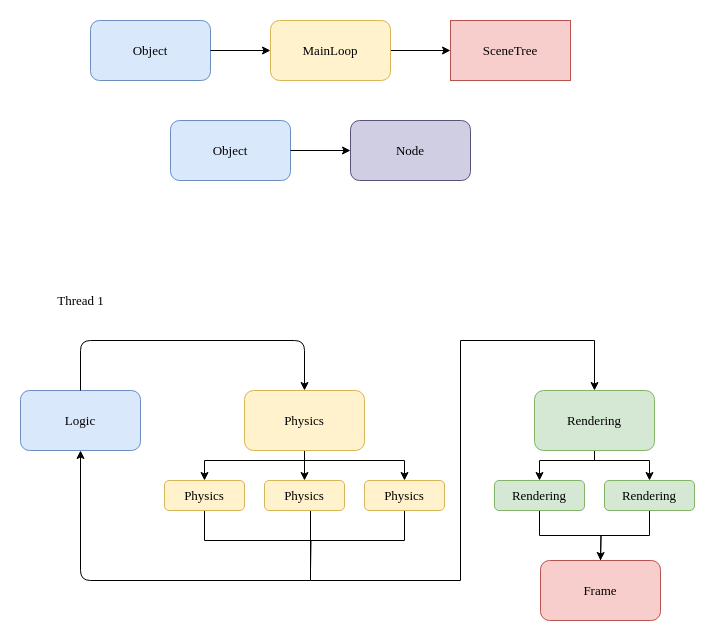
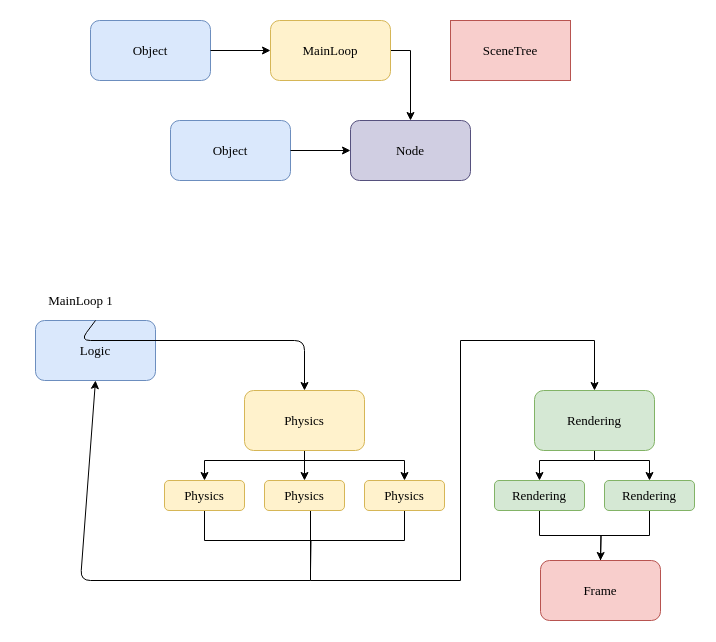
  <mxCell id="0" />
  <mxCell id="1" parent="0" />
  <mxCell id="2" value="Object" style="rounded=1;whiteSpace=wrap;html=1;fillColor=#dae8fc;strokeColor=#6c8ebf;fontStyle=0;fontFamily=Garamond;fontSize=13;" vertex="1" parent="1"><mxGeometry x="90" y="20" width="120" height="60" as="geometry" /></mxCell>
- <mxCell id="3" style="edgeStyle=orthogonalEdgeStyle;rounded=0;orthogonalLoop=1;jettySize=auto;html=1;exitX=1;exitY=0.5;exitDx=0;exitDy=0;entryX=0;entryY=0.5;entryDx=0;entryDy=0;fontStyle=0;fontFamily=Lucida Console;fontSize=13;" edge="1" parent="1" source="4" target="5"><mxGeometry relative="1" as="geometry" /></mxCell>
+ <mxCell id="3" style="edgeStyle=orthogonalEdgeStyle;rounded=0;orthogonalLoop=1;jettySize=auto;html=1;exitX=1;exitY=0.5;exitDx=0;exitDy=0;fontStyle=0;fontFamily=Lucida Console;fontSize=13;" edge="1" parent="1" source="4" target="8"><mxGeometry relative="1" as="geometry" /></mxCell>
  <mxCell id="4" value="MainLoop" style="rounded=1;whiteSpace=wrap;html=1;fillColor=#fff2cc;strokeColor=#d6b656;fontStyle=0;fontFamily=Lucida Console;fontSize=13;" vertex="1" parent="1"><mxGeometry x="270" y="20" width="120" height="60" as="geometry" /></mxCell>
  <mxCell id="5" value="SceneTree" style="whiteSpace=wrap;html=1;fillColor=#f8cecc;strokeColor=#b85450;fontStyle=0;fontFamily=Lucida Console;fontSize=13;rounded=0;" vertex="1" parent="1"><mxGeometry x="450" y="20" width="120" height="60" as="geometry" /></mxCell>
  <mxCell id="6" value="" style="endArrow=classic;html=1;exitX=1;exitY=0.5;exitDx=0;exitDy=0;fontStyle=0;fontFamily=Lucida Console;fontSize=13;" edge="1" parent="1" source="2" target="4"><mxGeometry width="50" height="50" relative="1" as="geometry"><mxPoint x="410" y="120" as="sourcePoint" /><mxPoint x="460" y="70" as="targetPoint" /></mxGeometry></mxCell>
  <mxCell id="7" value="Object" style="rounded=1;whiteSpace=wrap;html=1;fillColor=#dae8fc;strokeColor=#6c8ebf;fontStyle=0;fontFamily=Garamond;fontSize=13;" vertex="1" parent="1"><mxGeometry x="170" y="120" width="120" height="60" as="geometry" /></mxCell>
  <mxCell id="8" value="Node" style="rounded=1;whiteSpace=wrap;html=1;fillColor=#d0cee2;strokeColor=#56517e;fontStyle=0;fontFamily=Lucida Console;fontSize=13;" vertex="1" parent="1"><mxGeometry x="350" y="120" width="120" height="60" as="geometry" /></mxCell>
  <mxCell id="9" value="" style="endArrow=classic;html=1;exitX=1;exitY=0.5;exitDx=0;exitDy=0;fontStyle=0;fontFamily=Lucida Console;fontSize=13;" edge="1" parent="1" source="7" target="8"><mxGeometry width="50" height="50" relative="1" as="geometry"><mxPoint x="490" y="220" as="sourcePoint" /><mxPoint x="540" y="170" as="targetPoint" /></mxGeometry></mxCell>
- <mxCell id="10" value="Logic" style="rounded=1;whiteSpace=wrap;html=1;fontFamily=Lucida Console;fontSize=13;fillColor=#dae8fc;strokeColor=#6c8ebf;" vertex="1" parent="1"><mxGeometry x="20" y="390" width="120" height="60" as="geometry" /></mxCell>
+ <mxCell id="10" value="Logic" style="rounded=1;whiteSpace=wrap;html=1;fontFamily=Lucida Console;fontSize=13;fillColor=#dae8fc;strokeColor=#6c8ebf;" vertex="1" parent="1"><mxGeometry x="35" y="320" width="120" height="60" as="geometry" /></mxCell>
  <mxCell id="11" style="edgeStyle=orthogonalEdgeStyle;rounded=0;orthogonalLoop=1;jettySize=auto;html=1;exitX=0.5;exitY=1;exitDx=0;exitDy=0;entryX=0.5;entryY=0;entryDx=0;entryDy=0;fontFamily=Lucida Console;fontSize=13;" edge="1" parent="1" source="14" target="16"><mxGeometry relative="1" as="geometry"><Array as="points"><mxPoint x="304" y="460" /><mxPoint x="204" y="460" /></Array></mxGeometry></mxCell>
  <mxCell id="12" style="edgeStyle=orthogonalEdgeStyle;rounded=0;orthogonalLoop=1;jettySize=auto;html=1;exitX=0.5;exitY=1;exitDx=0;exitDy=0;entryX=0.5;entryY=0;entryDx=0;entryDy=0;fontFamily=Lucida Console;fontSize=13;" edge="1" parent="1" source="14" target="18"><mxGeometry relative="1" as="geometry" /></mxCell>
  <mxCell id="13" style="edgeStyle=orthogonalEdgeStyle;rounded=0;orthogonalLoop=1;jettySize=auto;html=1;exitX=0.5;exitY=1;exitDx=0;exitDy=0;entryX=0.5;entryY=0;entryDx=0;entryDy=0;fontFamily=Lucida Console;fontSize=13;" edge="1" parent="1" source="14" target="20"><mxGeometry relative="1" as="geometry"><Array as="points"><mxPoint x="304" y="460" /><mxPoint x="404" y="460" /></Array></mxGeometry></mxCell>
  <mxCell id="14" value="Physics" style="rounded=1;whiteSpace=wrap;html=1;fontFamily=Lucida Console;fontSize=13;fillColor=#fff2cc;strokeColor=#d6b656;" vertex="1" parent="1"><mxGeometry x="244" y="390" width="120" height="60" as="geometry" /></mxCell>
  <mxCell id="15" style="edgeStyle=orthogonalEdgeStyle;rounded=0;orthogonalLoop=1;jettySize=auto;html=1;exitX=0.5;exitY=1;exitDx=0;exitDy=0;fontFamily=Lucida Console;fontSize=13;endArrow=none;endFill=0;" edge="1" parent="1" source="16"><mxGeometry relative="1" as="geometry"><mxPoint x="310" y="570" as="targetPoint" /></mxGeometry></mxCell>
  <mxCell id="16" value="Physics" style="rounded=1;whiteSpace=wrap;html=1;fontFamily=Lucida Console;fontSize=13;fillColor=#fff2cc;strokeColor=#d6b656;" vertex="1" parent="1"><mxGeometry x="164" y="480" width="80" height="30" as="geometry" /></mxCell>
  <mxCell id="17" style="edgeStyle=orthogonalEdgeStyle;rounded=0;orthogonalLoop=1;jettySize=auto;html=1;exitX=0.5;exitY=1;exitDx=0;exitDy=0;fontFamily=Lucida Console;fontSize=13;endArrow=none;endFill=0;" edge="1" parent="1" source="18"><mxGeometry relative="1" as="geometry"><mxPoint x="310" y="540" as="targetPoint" /></mxGeometry></mxCell>
  <mxCell id="18" value="Physics" style="rounded=1;whiteSpace=wrap;html=1;fontFamily=Lucida Console;fontSize=13;fillColor=#fff2cc;strokeColor=#d6b656;" vertex="1" parent="1"><mxGeometry x="264" y="480" width="80" height="30" as="geometry" /></mxCell>
  <mxCell id="19" style="edgeStyle=orthogonalEdgeStyle;rounded=0;orthogonalLoop=1;jettySize=auto;html=1;exitX=0.5;exitY=1;exitDx=0;exitDy=0;fontFamily=Lucida Console;fontSize=13;entryX=0.5;entryY=0;entryDx=0;entryDy=0;" edge="1" parent="1" source="20" target="23"><mxGeometry relative="1" as="geometry"><mxPoint x="310" y="580" as="targetPoint" /><Array as="points"><mxPoint x="404" y="540" /><mxPoint x="310" y="540" /><mxPoint x="310" y="580" /><mxPoint x="460" y="580" /><mxPoint x="460" y="340" /><mxPoint x="594" y="340" /></Array></mxGeometry></mxCell>
  <mxCell id="20" value="Physics" style="rounded=1;whiteSpace=wrap;html=1;fontFamily=Lucida Console;fontSize=13;fillColor=#fff2cc;strokeColor=#d6b656;" vertex="1" parent="1"><mxGeometry x="364" y="480" width="80" height="30" as="geometry" /></mxCell>
  <mxCell id="21" style="edgeStyle=orthogonalEdgeStyle;rounded=0;orthogonalLoop=1;jettySize=auto;html=1;exitX=0.5;exitY=1;exitDx=0;exitDy=0;entryX=0.5;entryY=0;entryDx=0;entryDy=0;fontFamily=Lucida Console;fontSize=13;endArrow=classic;endFill=1;" edge="1" parent="1" source="23" target="25"><mxGeometry relative="1" as="geometry"><Array as="points"><mxPoint x="594" y="460" /><mxPoint x="539" y="460" /></Array></mxGeometry></mxCell>
  <mxCell id="22" style="edgeStyle=orthogonalEdgeStyle;rounded=0;orthogonalLoop=1;jettySize=auto;html=1;exitX=0.5;exitY=1;exitDx=0;exitDy=0;entryX=0.5;entryY=0;entryDx=0;entryDy=0;fontFamily=Lucida Console;fontSize=13;endArrow=classic;endFill=1;" edge="1" parent="1" source="23" target="27"><mxGeometry relative="1" as="geometry"><Array as="points"><mxPoint x="594" y="460" /><mxPoint x="649" y="460" /></Array></mxGeometry></mxCell>
  <mxCell id="23" value="Rendering" style="rounded=1;whiteSpace=wrap;html=1;fontFamily=Lucida Console;fontSize=13;fillColor=#d5e8d4;strokeColor=#82b366;" vertex="1" parent="1"><mxGeometry x="534" y="390" width="120" height="60" as="geometry" /></mxCell>
  <mxCell id="24" style="edgeStyle=orthogonalEdgeStyle;rounded=0;orthogonalLoop=1;jettySize=auto;html=1;exitX=0.5;exitY=1;exitDx=0;exitDy=0;fontFamily=Lucida Console;fontSize=13;endArrow=none;endFill=0;" edge="1" parent="1" source="25"><mxGeometry relative="1" as="geometry"><mxPoint x="600" y="560" as="targetPoint" /></mxGeometry></mxCell>
  <mxCell id="25" value="Rendering" style="rounded=1;whiteSpace=wrap;html=1;fontFamily=Lucida Console;fontSize=13;fillColor=#d5e8d4;strokeColor=#82b366;" vertex="1" parent="1"><mxGeometry x="494" y="480" width="90" height="30" as="geometry" /></mxCell>
  <mxCell id="26" style="edgeStyle=orthogonalEdgeStyle;rounded=0;orthogonalLoop=1;jettySize=auto;html=1;exitX=0.5;exitY=1;exitDx=0;exitDy=0;fontFamily=Lucida Console;fontSize=13;endArrow=classic;endFill=1;" edge="1" parent="1" source="27"><mxGeometry relative="1" as="geometry"><mxPoint x="600" y="560" as="targetPoint" /></mxGeometry></mxCell>
  <mxCell id="27" value="Rendering" style="rounded=1;whiteSpace=wrap;html=1;fontFamily=Lucida Console;fontSize=13;fillColor=#d5e8d4;strokeColor=#82b366;" vertex="1" parent="1"><mxGeometry x="604" y="480" width="90" height="30" as="geometry" /></mxCell>
  <mxCell id="28" value="" style="endArrow=classic;html=1;fontFamily=Lucida Console;fontSize=13;exitX=0.5;exitY=0;exitDx=0;exitDy=0;entryX=0.5;entryY=0;entryDx=0;entryDy=0;" edge="1" parent="1" source="10" target="14"><mxGeometry width="50" height="50" relative="1" as="geometry"><mxPoint x="320" y="480" as="sourcePoint" /><mxPoint x="370" y="430" as="targetPoint" /><Array as="points"><mxPoint x="80" y="340" /><mxPoint x="304" y="340" /></Array></mxGeometry></mxCell>
  <mxCell id="29" value="Frame" style="rounded=1;whiteSpace=wrap;html=1;fontFamily=Lucida Console;fontSize=13;fillColor=#f8cecc;strokeColor=#b85450;" vertex="1" parent="1"><mxGeometry x="540" y="560" width="120" height="60" as="geometry" /></mxCell>
  <mxCell id="30" value="" style="endArrow=classic;html=1;fontFamily=Lucida Console;fontSize=13;entryX=0.5;entryY=1;entryDx=0;entryDy=0;" edge="1" parent="1" target="10"><mxGeometry width="50" height="50" relative="1" as="geometry"><mxPoint x="310" y="580" as="sourcePoint" /><mxPoint x="370" y="430" as="targetPoint" /><Array as="points"><mxPoint x="80" y="580" /></Array></mxGeometry></mxCell>
- <mxCell id="31" value="Thread 1" style="text;html=1;align=center;verticalAlign=middle;resizable=0;points=[];autosize=1;strokeColor=none;fontSize=13;fontFamily=Lucida Console;" vertex="1" parent="1"><mxGeometry x="35" y="290" width="90" height="20" as="geometry" /></mxCell>
+ <mxCell id="31" value="MainLoop 1" style="text;html=1;align=center;verticalAlign=middle;resizable=0;points=[];autosize=1;strokeColor=none;fontSize=13;fontFamily=Lucida Console;" vertex="1" parent="1"><mxGeometry x="35" y="290" width="90" height="20" as="geometry" /></mxCell>
